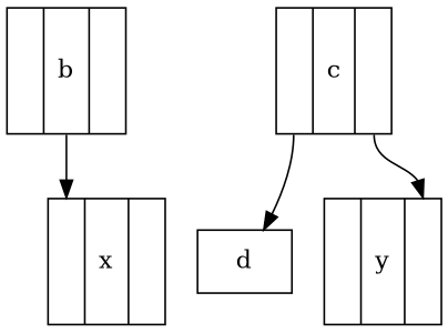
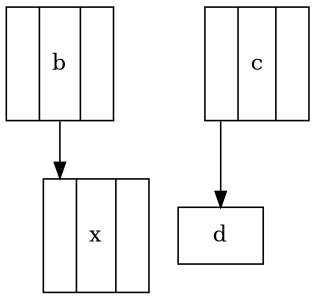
  digraph {
    rankdir=TB
    node [shape=record]
    n1 [height=1.00 label="<left>   |<mid> b |   " width=0.75]
    n2 [height=1.00 label="<p1>   | x |<p2>   " width=0.75]
-   n3 [height=1.00 label="<p1>   | y |<p2>   " width=0.75]
    d [height=0.50 width=0.75]
    n5 [height=1.00 label="<p1>   | c |<p2>   " width=0.75]
    n1 -> n2 [headport=p1 tailport=mid]
-   n5 -> n3 [headport=p2 tailport=p2]
    n5 -> d [tailport=p1]
  }
